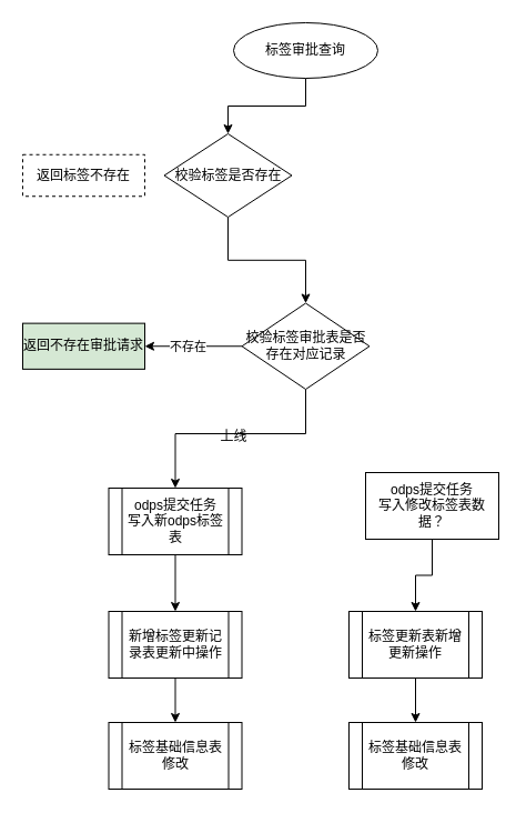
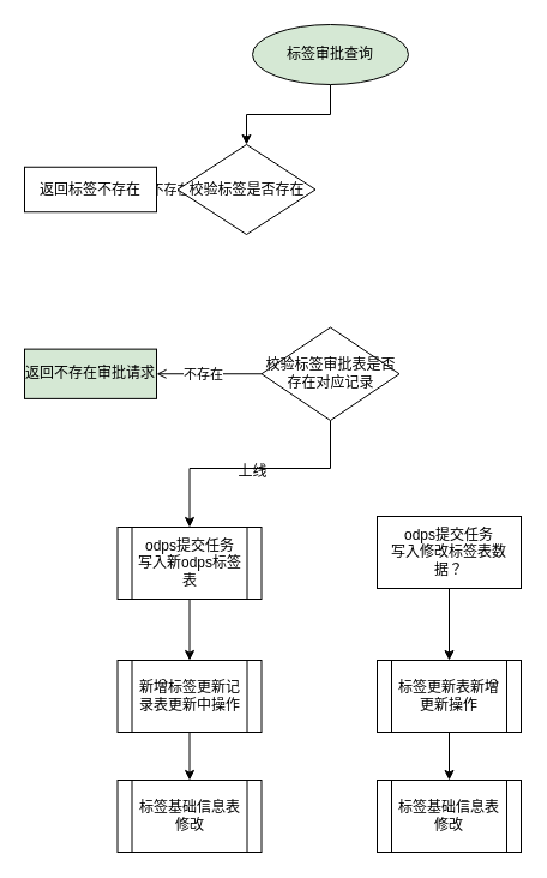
  <mxCell id="0" />
  <mxCell id="1" parent="0" />
  <mxCell id="2" value="" style="edgeStyle=orthogonalEdgeStyle;rounded=0;orthogonalLoop=1;jettySize=auto;html=1;" edge="1" parent="1" source="3" target="7"><mxGeometry relative="1" as="geometry" /></mxCell>
- <mxCell id="3" value="标签审批查询" style="ellipse;whiteSpace=wrap;html=1;" vertex="1" parent="1"><mxGeometry x="210" y="20" width="130" height="50" as="geometry" /></mxCell>
- <mxCell id="6" value="" style="edgeStyle=orthogonalEdgeStyle;rounded=0;orthogonalLoop=1;jettySize=auto;html=1;" edge="1" parent="1" source="7" target="12"><mxGeometry relative="1" as="geometry" /></mxCell>
+ <mxCell id="3" value="标签审批查询" style="ellipse;whiteSpace=wrap;html=1;fillColor=#d5e8d4;" vertex="1" parent="1"><mxGeometry x="210" y="20" width="130" height="50" as="geometry" /></mxCell>
+ <mxCell id="4" value="" style="edgeStyle=orthogonalEdgeStyle;rounded=0;orthogonalLoop=1;jettySize=auto;html=1;" edge="1" parent="1" source="7" target="8"><mxGeometry relative="1" as="geometry" /></mxCell>
+ <mxCell id="5" value="&amp;nbsp;不存在" style="edgeLabel;html=1;align=center;verticalAlign=middle;resizable=0;points=[];" vertex="1" connectable="0" parent="4"><mxGeometry x="-0.075" y="1" relative="1" as="geometry"><mxPoint x="1" y="-1" as="offset" /></mxGeometry></mxCell>
  <mxCell id="7" value="校验标签是否存在" style="rhombus;whiteSpace=wrap;html=1;" vertex="1" parent="1"><mxGeometry x="147.5" y="120" width="115" height="75" as="geometry" /></mxCell>
- <mxCell id="8" value="返回标签不存在" style="whiteSpace=wrap;html=1;dashed=1;" vertex="1" parent="1"><mxGeometry x="20" y="138.75" width="110" height="37.5" as="geometry" /></mxCell>
- <mxCell id="9" value="" style="edgeStyle=orthogonalEdgeStyle;rounded=0;orthogonalLoop=1;jettySize=auto;html=1;" edge="1" parent="1" source="12" target="13"><mxGeometry relative="1" as="geometry" /></mxCell>
+ <mxCell id="8" value="返回标签不存在" style="whiteSpace=wrap;html=1;" vertex="1" parent="1"><mxGeometry x="20" y="138.75" width="110" height="37.5" as="geometry" /></mxCell>
+ <mxCell id="9" value="" style="edgeStyle=orthogonalEdgeStyle;rounded=0;orthogonalLoop=1;jettySize=auto;html=1;endArrow=open;" edge="1" parent="1" source="12" target="13"><mxGeometry relative="1" as="geometry" /></mxCell>
  <mxCell id="10" value="不存在" style="edgeLabel;html=1;align=center;verticalAlign=middle;resizable=0;points=[];" vertex="1" connectable="0" parent="9"><mxGeometry x="0.154" relative="1" as="geometry"><mxPoint x="1" as="offset" /></mxGeometry></mxCell>
  <mxCell id="11" value="" style="edgeStyle=orthogonalEdgeStyle;rounded=0;orthogonalLoop=1;jettySize=auto;html=1;" edge="1" parent="1" source="12"><mxGeometry relative="1" as="geometry"><mxPoint x="157.5" y="439" as="targetPoint" /><Array as="points"><mxPoint x="275" y="390" /><mxPoint x="158" y="390" /></Array></mxGeometry></mxCell>
  <mxCell id="12" value="校验标签审批表是否存在对应记录" style="rhombus;whiteSpace=wrap;html=1;" vertex="1" parent="1"><mxGeometry x="217.5" y="272.5" width="115" height="77.5" as="geometry" /></mxCell>
  <mxCell id="13" value="返回不存在审批请求" style="whiteSpace=wrap;html=1;fillColor=#d5e8d4;" vertex="1" parent="1"><mxGeometry x="20" y="290.63" width="110" height="41.25" as="geometry" /></mxCell>
  <mxCell id="14" value="" style="edgeStyle=orthogonalEdgeStyle;rounded=0;orthogonalLoop=1;jettySize=auto;html=1;" edge="1" parent="1" source="15" target="23"><mxGeometry relative="1" as="geometry" /></mxCell>
- <mxCell id="15" value="odps提交任务&lt;div&gt;写入修改标签表数据？&lt;/div&gt;" style="rounded=0;whiteSpace=wrap;html=1;" vertex="1" parent="1"><mxGeometry x="329" y="425" width="120" height="60" as="geometry" /></mxCell>
+ <mxCell id="15" value="odps提交任务&lt;div&gt;写入修改标签表数据？&lt;/div&gt;" style="rounded=0;whiteSpace=wrap;html=1;" vertex="1" parent="1"><mxGeometry x="314" y="430" width="120" height="60" as="geometry" /></mxCell>
  <mxCell id="16" value="上线" style="text;html=1;align=center;verticalAlign=middle;resizable=0;points=[];autosize=1;strokeColor=none;fillColor=none;" vertex="1" parent="1"><mxGeometry x="185" y="378" width="50" height="30" as="geometry" /></mxCell>
  <mxCell id="17" style="edgeStyle=orthogonalEdgeStyle;rounded=0;orthogonalLoop=1;jettySize=auto;html=1;" edge="1" parent="1" source="18" target="21"><mxGeometry relative="1" as="geometry" /></mxCell>
  <mxCell id="18" value="odps提交任务&lt;div&gt;写入新odps标签表&lt;/div&gt;" style="shape=process;whiteSpace=wrap;html=1;backgroundOutline=1;" vertex="1" parent="1"><mxGeometry x="97.5" y="439" width="120" height="60" as="geometry" /></mxCell>
  <mxCell id="19" value="标签基础信息表修改" style="shape=process;whiteSpace=wrap;html=1;backgroundOutline=1;" vertex="1" parent="1"><mxGeometry x="97.5" y="650" width="120" height="60" as="geometry" /></mxCell>
  <mxCell id="20" value="" style="edgeStyle=orthogonalEdgeStyle;rounded=0;orthogonalLoop=1;jettySize=auto;html=1;" edge="1" parent="1" source="21" target="19"><mxGeometry relative="1" as="geometry" /></mxCell>
  <mxCell id="21" value="新增标签更新记录表更新中操作" style="shape=process;whiteSpace=wrap;html=1;backgroundOutline=1;" vertex="1" parent="1"><mxGeometry x="97.5" y="550" width="120" height="60" as="geometry" /></mxCell>
  <mxCell id="22" value="" style="edgeStyle=orthogonalEdgeStyle;rounded=0;orthogonalLoop=1;jettySize=auto;html=1;" edge="1" parent="1" source="23" target="24"><mxGeometry relative="1" as="geometry" /></mxCell>
  <mxCell id="23" value="标签更新表新增更新操作" style="shape=process;whiteSpace=wrap;html=1;backgroundOutline=1;rounded=0;" vertex="1" parent="1"><mxGeometry x="314" y="550" width="120" height="60" as="geometry" /></mxCell>
  <mxCell id="24" value="标签基础信息表修改" style="shape=process;whiteSpace=wrap;html=1;backgroundOutline=1;rounded=0;" vertex="1" parent="1"><mxGeometry x="314" y="650" width="120" height="60" as="geometry" /></mxCell>
